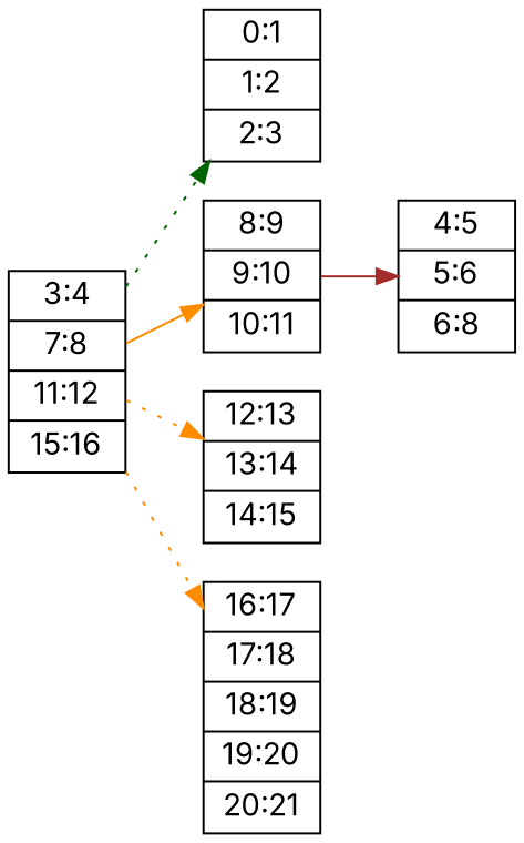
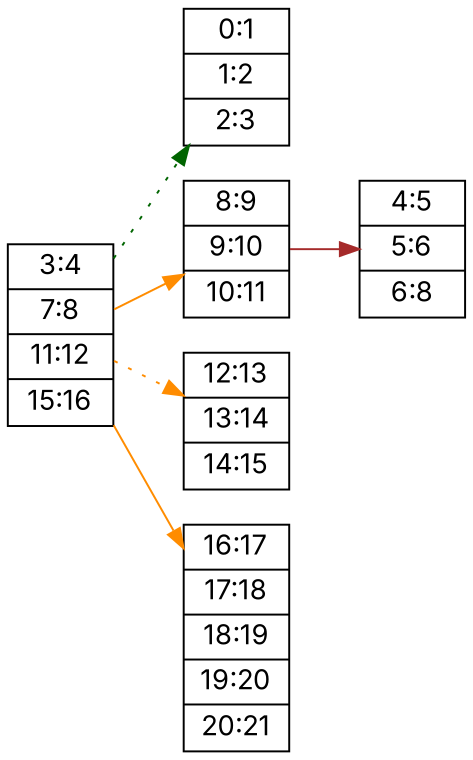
  digraph {
    fontname=Inter
    rankdir=LR
    node [fontname=Inter shape=record]
    edge [color=darkorange fontname=Inter style=dotted]
    n1 [label="{{ 3:4|7:8|11:12|15:16} } "]
    n2 [label="{{ 0:1|1:2|2:3} } "]
    n3 [label="{{ 8:9|9:10|10:11} } "]
    n4 [label="{{ 12:13|13:14|14:15} } "]
    n5 [label="{{ 16:17|17:18|18:19|19:20|20:21} } "]
    n6 [label="{{ 4:5|5:6|6:8} } "]
    n1 -> n2 [color=darkgreen]
    n1 -> n3 [style=solid]
    n1 -> n4
-   n1 -> n5
+   n1 -> n5 [style=solid]
    n3 -> n6 [color=brown style=solid]
  }
